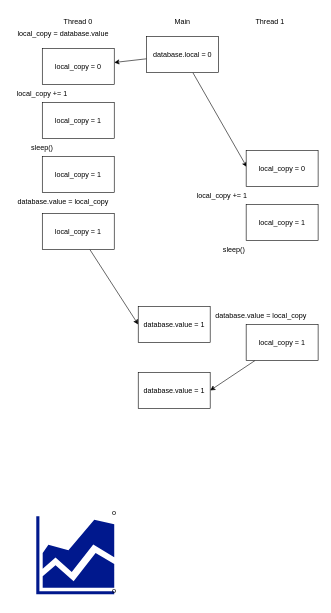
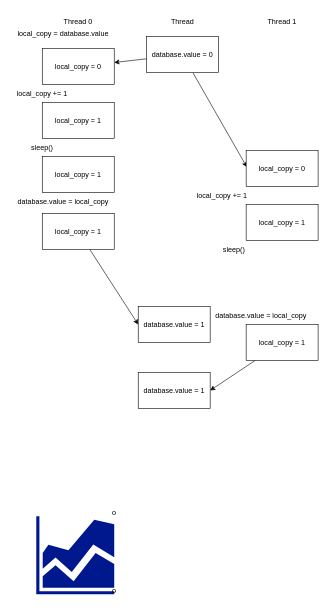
  <mxCell id="0" />
  <mxCell id="1" parent="0" />
  <mxCell id="2" style="edgeStyle=none;html=1;" edge="1" parent="1" source="4" target="6"><mxGeometry relative="1" as="geometry" /></mxCell>
  <mxCell id="3" style="edgeStyle=none;html=1;entryX=0.01;entryY=0.458;entryDx=0;entryDy=0;entryPerimeter=0;" edge="1" parent="1" source="4" target="17"><mxGeometry relative="1" as="geometry" /></mxCell>
- <mxCell id="4" value="database.local = 0" style="rounded=0;whiteSpace=wrap;html=1;" vertex="1" parent="1"><mxGeometry x="244" y="60" width="120" height="60" as="geometry" /></mxCell>
- <mxCell id="5" value="Main" style="text;html=1;strokeColor=none;fillColor=none;align=center;verticalAlign=middle;whiteSpace=wrap;rounded=0;" vertex="1" parent="1"><mxGeometry x="274" y="20" width="60" height="30" as="geometry" /></mxCell>
+ <mxCell id="4" value="database.value = 0" style="rounded=0;whiteSpace=wrap;html=1;" vertex="1" parent="1"><mxGeometry x="244" y="60" width="120" height="60" as="geometry" /></mxCell>
+ <mxCell id="5" value="Thread" style="text;html=1;strokeColor=none;fillColor=none;align=center;verticalAlign=middle;whiteSpace=wrap;rounded=0;" vertex="1" parent="1"><mxGeometry x="274" y="20" width="60" height="30" as="geometry" /></mxCell>
  <mxCell id="6" value="local_copy = 0" style="rounded=0;whiteSpace=wrap;html=1;" vertex="1" parent="1"><mxGeometry x="70" y="80" width="120" height="60" as="geometry" /></mxCell>
  <mxCell id="7" value="Thread 0" style="text;html=1;strokeColor=none;fillColor=none;align=center;verticalAlign=middle;whiteSpace=wrap;rounded=0;" vertex="1" parent="1"><mxGeometry x="100" y="20" width="60" height="30" as="geometry" /></mxCell>
  <mxCell id="8" value="local_copy += 1" style="text;html=1;strokeColor=none;fillColor=none;align=center;verticalAlign=middle;whiteSpace=wrap;rounded=0;" vertex="1" parent="1"><mxGeometry x="20" y="140" width="100" height="30" as="geometry" /></mxCell>
  <mxCell id="9" value="local_copy = database.value" style="text;html=1;strokeColor=none;fillColor=none;align=center;verticalAlign=middle;whiteSpace=wrap;rounded=0;" vertex="1" parent="1"><mxGeometry x="20" y="40" width="170" height="30" as="geometry" /></mxCell>
  <mxCell id="10" value="local_copy = 1" style="rounded=0;whiteSpace=wrap;html=1;" vertex="1" parent="1"><mxGeometry x="70" y="170" width="120" height="60" as="geometry" /></mxCell>
  <mxCell id="11" value="sleep()" style="text;html=1;strokeColor=none;fillColor=none;align=center;verticalAlign=middle;whiteSpace=wrap;rounded=0;" vertex="1" parent="1"><mxGeometry x="20" y="230" width="100" height="30" as="geometry" /></mxCell>
  <mxCell id="12" value="local_copy = 1" style="rounded=0;whiteSpace=wrap;html=1;" vertex="1" parent="1"><mxGeometry x="70" y="260" width="120" height="60" as="geometry" /></mxCell>
  <mxCell id="13" style="edgeStyle=none;html=1;entryX=0;entryY=0.5;entryDx=0;entryDy=0;" edge="1" parent="1" source="14" target="16"><mxGeometry relative="1" as="geometry" /></mxCell>
  <mxCell id="14" value="local_copy = 1" style="rounded=0;whiteSpace=wrap;html=1;" vertex="1" parent="1"><mxGeometry x="70" y="355" width="120" height="60" as="geometry" /></mxCell>
  <mxCell id="15" value="database.value = local_copy" style="text;html=1;strokeColor=none;fillColor=none;align=center;verticalAlign=middle;whiteSpace=wrap;rounded=0;" vertex="1" parent="1"><mxGeometry x="20" y="320" width="170" height="30" as="geometry" /></mxCell>
  <mxCell id="16" value="database.value = 1" style="rounded=0;whiteSpace=wrap;html=1;" vertex="1" parent="1"><mxGeometry x="230" y="510" width="120" height="60" as="geometry" /></mxCell>
  <mxCell id="17" value="local_copy = 0" style="rounded=0;whiteSpace=wrap;html=1;" vertex="1" parent="1"><mxGeometry x="410" y="250" width="120" height="60" as="geometry" /></mxCell>
- <mxCell id="18" value="Thread 1" style="text;html=1;strokeColor=none;fillColor=none;align=center;verticalAlign=middle;whiteSpace=wrap;rounded=0;" vertex="1" parent="1"><mxGeometry x="420" y="20" width="60" height="30" as="geometry" /></mxCell>
+ <mxCell id="18" value="Thread 1" style="text;html=1;strokeColor=none;fillColor=none;align=center;verticalAlign=middle;whiteSpace=wrap;rounded=0;" vertex="1" parent="1"><mxGeometry x="440" y="20" width="60" height="30" as="geometry" /></mxCell>
  <mxCell id="19" value="local_copy = 1" style="rounded=0;whiteSpace=wrap;html=1;" vertex="1" parent="1"><mxGeometry x="410" y="340" width="120" height="60" as="geometry" /></mxCell>
  <mxCell id="20" value="local_copy += 1" style="text;html=1;strokeColor=none;fillColor=none;align=center;verticalAlign=middle;whiteSpace=wrap;rounded=0;" vertex="1" parent="1"><mxGeometry x="320" y="310" width="100" height="30" as="geometry" /></mxCell>
  <mxCell id="21" value="sleep()" style="text;html=1;strokeColor=none;fillColor=none;align=center;verticalAlign=middle;whiteSpace=wrap;rounded=0;" vertex="1" parent="1"><mxGeometry x="340" y="400" width="100" height="30" as="geometry" /></mxCell>
  <mxCell id="22" style="edgeStyle=none;html=1;entryX=1;entryY=0.5;entryDx=0;entryDy=0;" edge="1" parent="1" source="23" target="25"><mxGeometry relative="1" as="geometry" /></mxCell>
  <mxCell id="23" value="local_copy = 1" style="rounded=0;whiteSpace=wrap;html=1;" vertex="1" parent="1"><mxGeometry x="410" y="540" width="120" height="60" as="geometry" /></mxCell>
  <mxCell id="24" value="database.value = local_copy" style="text;html=1;strokeColor=none;fillColor=none;align=center;verticalAlign=middle;whiteSpace=wrap;rounded=0;" vertex="1" parent="1"><mxGeometry x="350" y="510" width="170" height="30" as="geometry" /></mxCell>
  <mxCell id="25" value="database.value = 1" style="rounded=0;whiteSpace=wrap;html=1;" vertex="1" parent="1"><mxGeometry x="230" y="620" width="120" height="60" as="geometry" /></mxCell>
  <mxCell id="26" value="" style="sketch=0;aspect=fixed;pointerEvents=1;shadow=0;dashed=0;html=1;strokeColor=none;labelPosition=center;verticalLabelPosition=bottom;verticalAlign=top;align=center;fillColor=#00188D;shape=mxgraph.mscae.general.graph" vertex="1" parent="1"><mxGeometry x="60" y="860" width="130" height="130" as="geometry" /></mxCell>
  <mxCell id="27" value="o" style="text;html=1;strokeColor=none;fillColor=none;align=center;verticalAlign=middle;whiteSpace=wrap;rounded=0;" vertex="1" parent="1"><mxGeometry x="160" y="969" width="60" height="30" as="geometry" /></mxCell>
  <mxCell id="28" value="o" style="text;html=1;strokeColor=none;fillColor=none;align=center;verticalAlign=middle;whiteSpace=wrap;rounded=0;" vertex="1" parent="1"><mxGeometry x="160" y="840" width="60" height="30" as="geometry" /></mxCell>
